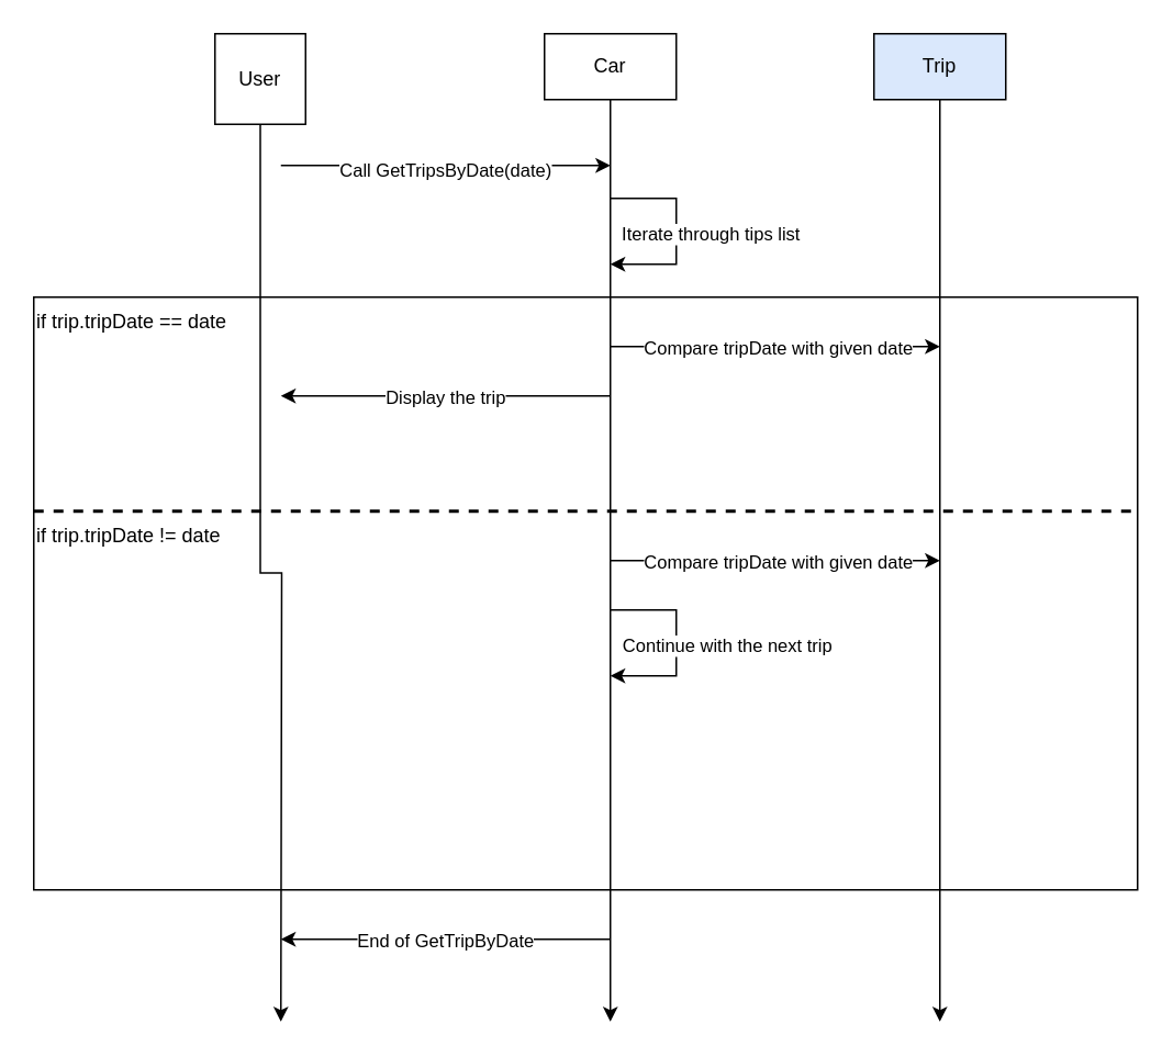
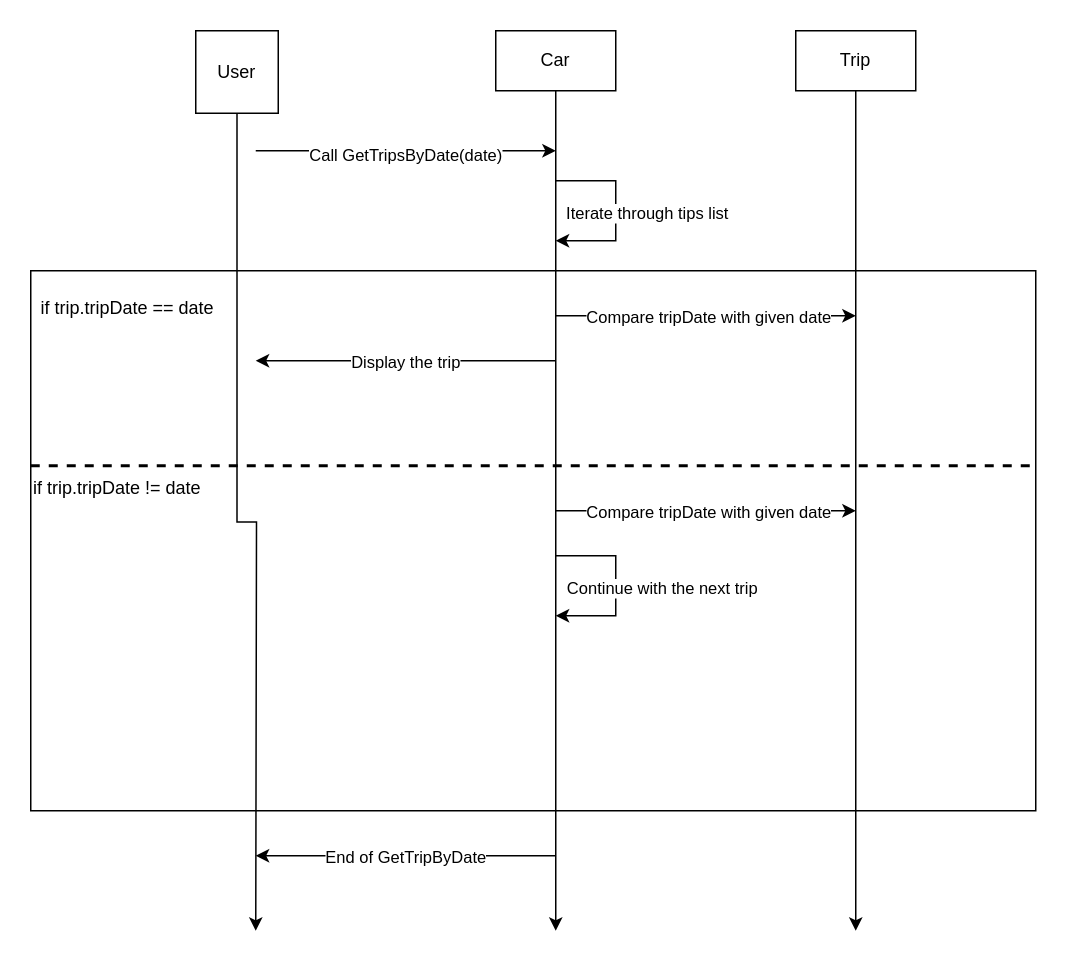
  <mxCell id="0" />
  <mxCell id="1" parent="0" />
  <mxCell id="2" value="" style="rounded=0;whiteSpace=wrap;html=1;" vertex="1" parent="1"><mxGeometry x="20" y="180" width="670" height="360" as="geometry" /></mxCell>
  <mxCell id="3" style="edgeStyle=orthogonalEdgeStyle;rounded=0;orthogonalLoop=1;jettySize=auto;html=1;exitX=0.5;exitY=1;exitDx=0;exitDy=0;" edge="1" parent="1" source="4"><mxGeometry relative="1" as="geometry"><mxPoint x="170" y="620" as="targetPoint" /></mxGeometry></mxCell>
  <mxCell id="4" value="User" style="rounded=0;whiteSpace=wrap;html=1;" vertex="1" parent="1"><mxGeometry x="130" y="20" width="55" height="55" as="geometry" /></mxCell>
  <mxCell id="5" style="edgeStyle=orthogonalEdgeStyle;rounded=0;orthogonalLoop=1;jettySize=auto;html=1;exitX=0.5;exitY=1;exitDx=0;exitDy=0;" edge="1" parent="1" source="6"><mxGeometry relative="1" as="geometry"><mxPoint x="570" y="620" as="targetPoint" /></mxGeometry></mxCell>
- <mxCell id="6" value="Trip" style="rounded=0;whiteSpace=wrap;html=1;fillColor=#dae8fc;" vertex="1" parent="1"><mxGeometry x="530" y="20" width="80" height="40" as="geometry" /></mxCell>
+ <mxCell id="6" value="Trip" style="rounded=0;whiteSpace=wrap;html=1;" vertex="1" parent="1"><mxGeometry x="530" y="20" width="80" height="40" as="geometry" /></mxCell>
  <mxCell id="7" style="edgeStyle=orthogonalEdgeStyle;rounded=0;orthogonalLoop=1;jettySize=auto;html=1;exitX=0.5;exitY=1;exitDx=0;exitDy=0;" edge="1" parent="1" source="8"><mxGeometry relative="1" as="geometry"><mxPoint x="370" y="620" as="targetPoint" /></mxGeometry></mxCell>
  <mxCell id="8" value="Car" style="rounded=0;whiteSpace=wrap;html=1;" vertex="1" parent="1"><mxGeometry x="330" y="20" width="80" height="40" as="geometry" /></mxCell>
  <mxCell id="9" style="rounded=0;orthogonalLoop=1;jettySize=auto;html=1;exitX=0;exitY=0.5;exitDx=0;exitDy=0;entryX=1;entryY=0.5;entryDx=0;entryDy=0;endArrow=none;startFill=0;dashed=1;strokeWidth=2;" edge="1" parent="1"><mxGeometry relative="1" as="geometry"><mxPoint x="20" y="310" as="sourcePoint" /><mxPoint x="690" y="310" as="targetPoint" /></mxGeometry></mxCell>
  <mxCell id="10" value="" style="endArrow=classic;html=1;rounded=0;" edge="1" parent="1"><mxGeometry width="50" height="50" relative="1" as="geometry"><mxPoint x="170" y="100" as="sourcePoint" /><mxPoint x="370" y="100" as="targetPoint" /></mxGeometry></mxCell>
  <mxCell id="11" value="Call GetTripsByDate(date)" style="edgeLabel;html=1;align=center;verticalAlign=middle;resizable=0;points=[];" vertex="1" connectable="0" parent="10"><mxGeometry x="-0.01" y="-2" relative="1" as="geometry"><mxPoint as="offset" /></mxGeometry></mxCell>
  <mxCell id="12" value="" style="endArrow=classic;html=1;rounded=0;" edge="1" parent="1"><mxGeometry width="50" height="50" relative="1" as="geometry"><mxPoint x="370" y="120" as="sourcePoint" /><mxPoint x="370" y="160" as="targetPoint" /><Array as="points"><mxPoint x="410" y="120" /><mxPoint x="410" y="160" /></Array></mxGeometry></mxCell>
  <mxCell id="13" value="Iterate through tips list" style="edgeLabel;html=1;align=center;verticalAlign=middle;resizable=0;points=[];" vertex="1" connectable="0" parent="12"><mxGeometry x="0.017" y="1" relative="1" as="geometry"><mxPoint x="19" as="offset" /></mxGeometry></mxCell>
- <mxCell id="14" value="if trip.tripDate == date" style="text;html=1;align=left;verticalAlign=middle;whiteSpace=wrap;rounded=0;" vertex="1" parent="1"><mxGeometry x="20" y="180" width="140" height="30" as="geometry" /></mxCell>
+ <mxCell id="14" value="if trip.tripDate == date" style="text;html=1;align=left;verticalAlign=middle;whiteSpace=wrap;rounded=0;" vertex="1" parent="1"><mxGeometry x="25" y="190" width="140" height="30" as="geometry" /></mxCell>
  <mxCell id="15" value="" style="endArrow=classic;html=1;rounded=0;" edge="1" parent="1"><mxGeometry width="50" height="50" relative="1" as="geometry"><mxPoint x="370" y="210" as="sourcePoint" /><mxPoint x="570" y="210" as="targetPoint" /></mxGeometry></mxCell>
  <mxCell id="16" value="Compare tripDate with given date" style="edgeLabel;html=1;align=center;verticalAlign=middle;resizable=0;points=[];" vertex="1" connectable="0" parent="15"><mxGeometry x="0.01" relative="1" as="geometry"><mxPoint as="offset" /></mxGeometry></mxCell>
  <mxCell id="17" value="" style="endArrow=classic;html=1;rounded=0;" edge="1" parent="1"><mxGeometry width="50" height="50" relative="1" as="geometry"><mxPoint x="370" y="240" as="sourcePoint" /><mxPoint x="170" y="240" as="targetPoint" /></mxGeometry></mxCell>
  <mxCell id="18" value="Display the trip" style="edgeLabel;html=1;align=center;verticalAlign=middle;resizable=0;points=[];" vertex="1" connectable="0" parent="17"><mxGeometry x="0.01" relative="1" as="geometry"><mxPoint as="offset" /></mxGeometry></mxCell>
  <mxCell id="19" value="if trip.tripDate != date" style="text;html=1;align=left;verticalAlign=middle;whiteSpace=wrap;rounded=0;" vertex="1" parent="1"><mxGeometry x="20" y="310" width="140" height="30" as="geometry" /></mxCell>
  <mxCell id="20" value="" style="endArrow=classic;html=1;rounded=0;" edge="1" parent="1"><mxGeometry width="50" height="50" relative="1" as="geometry"><mxPoint x="370" y="340" as="sourcePoint" /><mxPoint x="570" y="340" as="targetPoint" /></mxGeometry></mxCell>
  <mxCell id="21" value="Compare tripDate with given date" style="edgeLabel;html=1;align=center;verticalAlign=middle;resizable=0;points=[];" vertex="1" connectable="0" parent="20"><mxGeometry x="0.01" relative="1" as="geometry"><mxPoint as="offset" /></mxGeometry></mxCell>
  <mxCell id="22" value="" style="endArrow=classic;html=1;rounded=0;" edge="1" parent="1"><mxGeometry width="50" height="50" relative="1" as="geometry"><mxPoint x="370" y="370" as="sourcePoint" /><mxPoint x="370" y="410" as="targetPoint" /><Array as="points"><mxPoint x="410" y="370" /><mxPoint x="410" y="410" /></Array></mxGeometry></mxCell>
  <mxCell id="23" value="Continue with the next trip" style="edgeLabel;html=1;align=center;verticalAlign=middle;resizable=0;points=[];" vertex="1" connectable="0" parent="22"><mxGeometry x="0.017" y="1" relative="1" as="geometry"><mxPoint x="29" as="offset" /></mxGeometry></mxCell>
  <mxCell id="24" value="" style="endArrow=classic;html=1;rounded=0;" edge="1" parent="1"><mxGeometry width="50" height="50" relative="1" as="geometry"><mxPoint x="370" y="570" as="sourcePoint" /><mxPoint x="170" y="570" as="targetPoint" /></mxGeometry></mxCell>
  <mxCell id="25" value="End of GetTripByDate" style="edgeLabel;html=1;align=center;verticalAlign=middle;resizable=0;points=[];" vertex="1" connectable="0" parent="24"><mxGeometry x="0.01" relative="1" as="geometry"><mxPoint as="offset" /></mxGeometry></mxCell>
